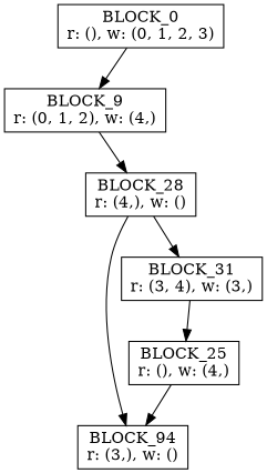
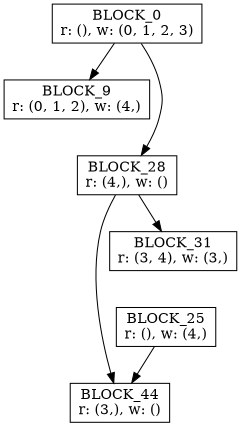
  digraph {
    node [shape=box]
    n1 [label="BLOCK_0\nr: (), w: (0, 1, 2, 3)"]
    n2 [label="BLOCK_9\nr: (0, 1, 2), w: (4,)"]
    n3 [label="BLOCK_28\nr: (4,), w: ()"]
-   n4 [label="BLOCK_94\nr: (3,), w: ()"]
+   n4 [label="BLOCK_44\nr: (3,), w: ()"]
    n5 [label="BLOCK_31\nr: (3, 4), w: (3,)"]
    n6 [label="BLOCK_25\nr: (), w: (4,)"]
    n1 -> n2
-   n2 -> n3
+   n1 -> n3
    n3 -> n4
    n3 -> n5
-   n5 -> n6
    n6 -> n4
  }
